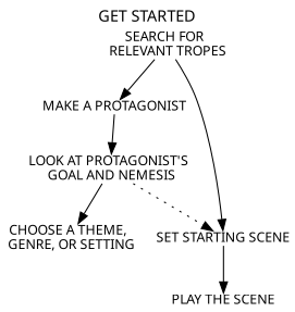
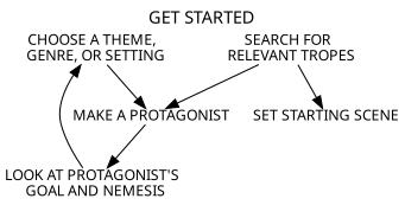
  digraph {
    fontname=Takota
    label="GET STARTED"
    labelloc=t
    node [fontname=Takota fontsize=12 shape=plain style=rounded]
    n1 [label="CHOOSE A THEME, \n GENRE, OR SETTING"]
    n2 [label="MAKE A PROTAGONIST"]
    n3 [label="LOOK AT PROTAGONIST'S \n GOAL AND NEMESIS"]
    n4 [label="SEARCH FOR \n RELEVANT TROPES"]
    n5 [label="SET STARTING SCENE"]
-   n6 [label="PLAY THE SCENE"]
+   n1 -> n2
    n2 -> n3 [style=solid]
    n3 -> n1
-   n3 -> n5 [style=dotted]
    n4 -> n2
    n4 -> n5
-   n5 -> n6
  }
